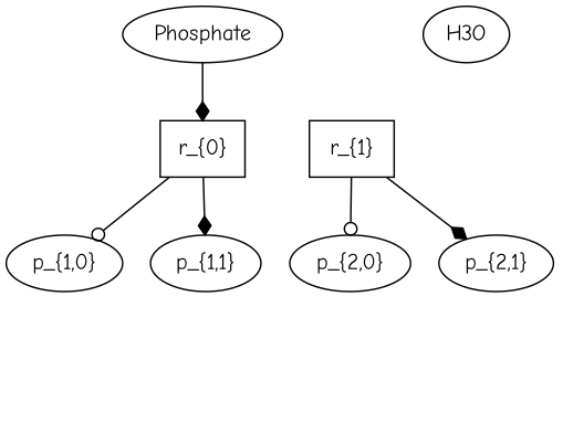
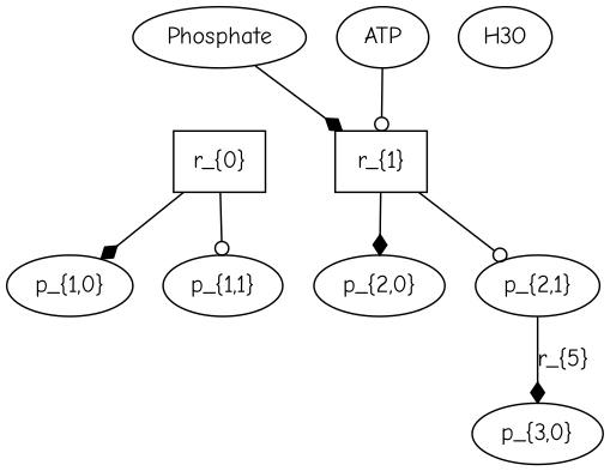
  digraph {
    fontname="Comic Neue"
    node [fontname="Comic Neue" shape=ellipse]
    edge [arrowhead=odot fontname="Comic Neue"]
    n1 [label=Phosphate]
    n2 [label="r_{0}" shape=box]
    n3 [label="p_{1,0}"]
    n4 [label="p_{1,1}"]
    n5 [label="r_{1}" shape=box]
    n6 [label="p_{2,0}"]
    n7 [label="p_{2,1}"]
+   n8 [label=ATP]
+   n9 [label="p_{3,0}"]
    n10 [label=H3O]
-   n1 -> n2 [arrowhead=diamond]
-   n2 -> n3
-   n2 -> n4 [arrowhead=diamond]
-   n5 -> n6
-   n5 -> n7 [arrowhead=diamond]
+   n1 -> n5 [arrowhead=diamond]
+   n2 -> n3 [arrowhead=diamond]
+   n2 -> n4
+   n5 -> n6 [arrowhead=diamond]
+   n5 -> n7
+   n7 -> n9 [arrowhead=diamond label="r_{5}"]
+   n8 -> n5
  }
